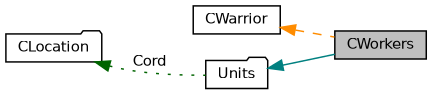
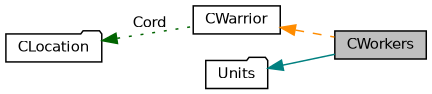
  digraph {
    rankdir=LR
    node [color=black fillcolor=white fontname=Helvetica fontsize=10 shape=box style=filled]
    edge [dir=back fontname=Helvetica fontsize=10 labelfontname=Helvetica labelfontsize=10]
    n1 [fillcolor=grey75 fontcolor=black height=0.2 label=CWorkers width=0.4]
    n2 [height=0.2 label=CWarrior width=0.4]
    n3 [height=0.2 label=Units shape=folder width=0.4]
    n4 [height=0.2 label=CLocation shape=folder width=0.4]
    n2 -> n1 [color=darkorange style=dashed]
    n3 -> n1 [color=teal style=solid]
-   n4 -> n3 [color=darkgreen label=" Cord" style=dotted]
+   n4 -> n2 [color=darkgreen label=" Cord" style=dotted]
  }
